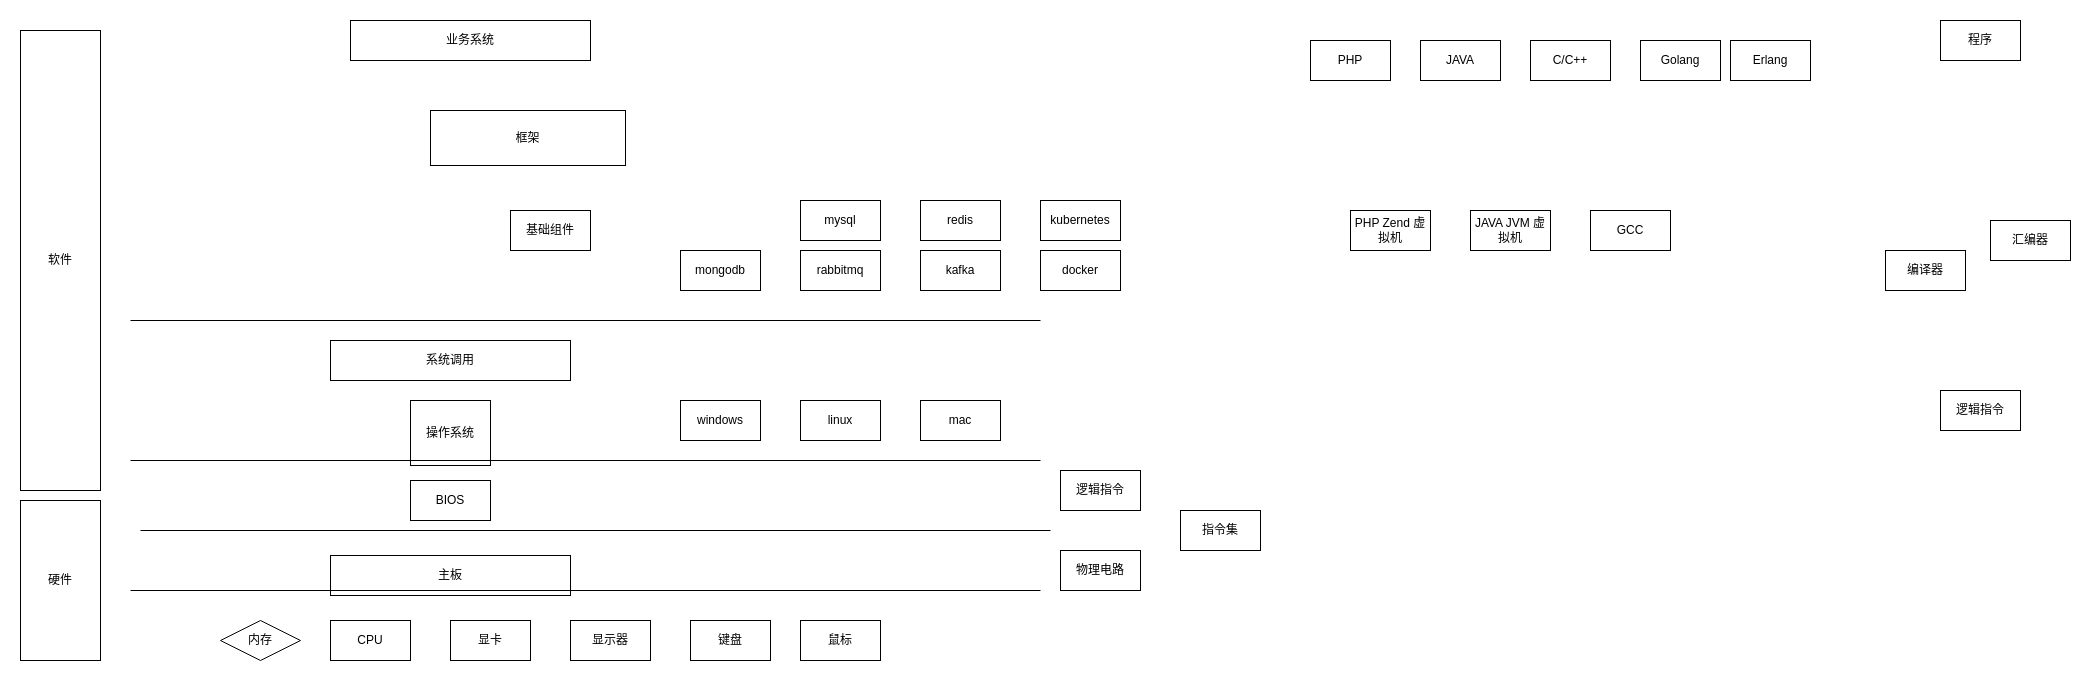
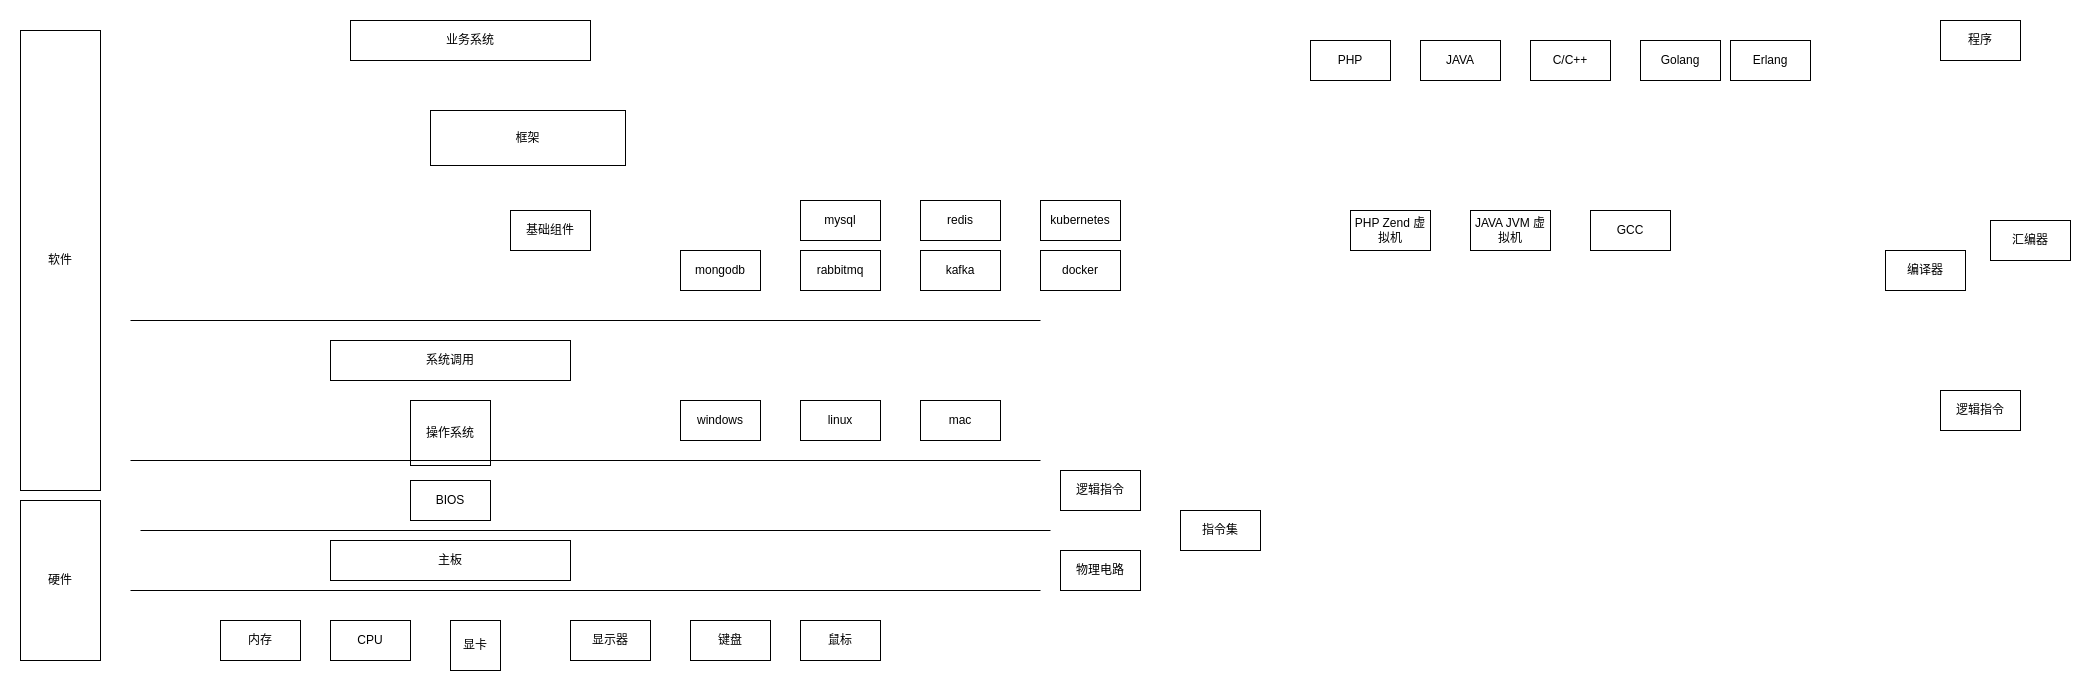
  <mxCell id="0" />
  <mxCell id="1" parent="0" />
  <mxCell id="2" value="PHP" style="rounded=0;whiteSpace=wrap;html=1;fillColor=none;" vertex="1" parent="1"><mxGeometry x="1310" y="40" width="80" height="40" as="geometry" /></mxCell>
  <mxCell id="3" value="Golang" style="rounded=0;whiteSpace=wrap;html=1;fillColor=none;" vertex="1" parent="1"><mxGeometry x="1640" y="40" width="80" height="40" as="geometry" /></mxCell>
  <mxCell id="4" value="C/C++" style="rounded=0;whiteSpace=wrap;html=1;fillColor=none;" vertex="1" parent="1"><mxGeometry x="1530" y="40" width="80" height="40" as="geometry" /></mxCell>
  <mxCell id="5" value="业务系统" style="rounded=0;whiteSpace=wrap;html=1;fillColor=none;" vertex="1" parent="1"><mxGeometry x="350" y="20" width="240" height="40" as="geometry" /></mxCell>
  <mxCell id="6" value="mysql" style="rounded=0;whiteSpace=wrap;html=1;fillColor=none;" vertex="1" parent="1"><mxGeometry x="800" y="200" width="80" height="40" as="geometry" /></mxCell>
  <mxCell id="7" value="redis" style="rounded=0;whiteSpace=wrap;html=1;fillColor=none;" vertex="1" parent="1"><mxGeometry x="920" y="200" width="80" height="40" as="geometry" /></mxCell>
  <mxCell id="8" value="kafka" style="rounded=0;whiteSpace=wrap;html=1;fillColor=none;" vertex="1" parent="1"><mxGeometry x="920" y="250" width="80" height="40" as="geometry" /></mxCell>
  <mxCell id="9" value="rabbitmq" style="rounded=0;whiteSpace=wrap;html=1;fillColor=none;" vertex="1" parent="1"><mxGeometry x="800" y="250" width="80" height="40" as="geometry" /></mxCell>
  <mxCell id="10" value="mongodb" style="rounded=0;whiteSpace=wrap;html=1;fillColor=none;" vertex="1" parent="1"><mxGeometry x="680" y="250" width="80" height="40" as="geometry" /></mxCell>
  <mxCell id="11" value="基础组件" style="rounded=0;whiteSpace=wrap;html=1;fillColor=none;" vertex="1" parent="1"><mxGeometry x="510" y="210" width="80" height="40" as="geometry" /></mxCell>
  <mxCell id="12" value="操作系统" style="rounded=0;whiteSpace=wrap;html=1;fillColor=none;" vertex="1" parent="1"><mxGeometry x="410" y="400" width="80" height="65" as="geometry" /></mxCell>
  <mxCell id="13" value="linux" style="rounded=0;whiteSpace=wrap;html=1;fillColor=none;" vertex="1" parent="1"><mxGeometry x="800" y="400" width="80" height="40" as="geometry" /></mxCell>
  <mxCell id="14" value="BIOS" style="rounded=0;whiteSpace=wrap;html=1;fillColor=none;" vertex="1" parent="1"><mxGeometry x="410" y="480" width="80" height="40" as="geometry" /></mxCell>
- <mxCell id="15" value="主板" style="rounded=0;whiteSpace=wrap;html=1;fillColor=none;" vertex="1" parent="1"><mxGeometry x="330" y="555" width="240" height="40" as="geometry" /></mxCell>
+ <mxCell id="15" value="主板" style="rounded=0;whiteSpace=wrap;html=1;fillColor=none;" vertex="1" parent="1"><mxGeometry x="330" y="540" width="240" height="40" as="geometry" /></mxCell>
  <mxCell id="16" value="CPU" style="rounded=0;whiteSpace=wrap;html=1;fillColor=none;" vertex="1" parent="1"><mxGeometry x="330" y="620" width="80" height="40" as="geometry" /></mxCell>
  <mxCell id="17" value="系统调用" style="rounded=0;whiteSpace=wrap;html=1;fillColor=none;" vertex="1" parent="1"><mxGeometry x="330" y="340" width="240" height="40" as="geometry" /></mxCell>
- <mxCell id="18" value="显卡" style="rounded=0;whiteSpace=wrap;html=1;fillColor=none;" vertex="1" parent="1"><mxGeometry x="450" y="620" width="80" height="40" as="geometry" /></mxCell>
+ <mxCell id="18" value="显卡" style="rounded=0;whiteSpace=wrap;html=1;fillColor=none;" vertex="1" parent="1"><mxGeometry x="450" y="620" width="50" height="50" as="geometry" /></mxCell>
  <mxCell id="19" value="键盘" style="rounded=0;whiteSpace=wrap;html=1;fillColor=none;" vertex="1" parent="1"><mxGeometry x="690" y="620" width="80" height="40" as="geometry" /></mxCell>
  <mxCell id="20" value="显示器" style="rounded=0;whiteSpace=wrap;html=1;fillColor=none;" vertex="1" parent="1"><mxGeometry x="570" y="620" width="80" height="40" as="geometry" /></mxCell>
  <mxCell id="21" style="edgeStyle=orthogonalEdgeStyle;rounded=0;orthogonalLoop=1;jettySize=auto;html=1;exitX=0.5;exitY=1;exitDx=0;exitDy=0;" edge="1" parent="1" source="20" target="20"><mxGeometry relative="1" as="geometry" /></mxCell>
  <mxCell id="22" value="Erlang" style="rounded=0;whiteSpace=wrap;html=1;fillColor=none;" vertex="1" parent="1"><mxGeometry x="1730" y="40" width="80" height="40" as="geometry" /></mxCell>
  <mxCell id="23" value="框架" style="rounded=0;whiteSpace=wrap;html=1;fillColor=none;" vertex="1" parent="1"><mxGeometry x="430" y="110" width="195" height="55" as="geometry" /></mxCell>
  <mxCell id="24" value="JAVA" style="rounded=0;whiteSpace=wrap;html=1;fillColor=none;" vertex="1" parent="1"><mxGeometry x="1420" y="40" width="80" height="40" as="geometry" /></mxCell>
  <mxCell id="25" value="编译器" style="rounded=0;whiteSpace=wrap;html=1;fillColor=none;" vertex="1" parent="1"><mxGeometry x="1885" y="250" width="80" height="40" as="geometry" /></mxCell>
  <mxCell id="26" value="汇编器" style="rounded=0;whiteSpace=wrap;html=1;fillColor=none;" vertex="1" parent="1"><mxGeometry x="1990" y="220" width="80" height="40" as="geometry" /></mxCell>
  <mxCell id="27" value="程序" style="rounded=0;whiteSpace=wrap;html=1;fillColor=none;" vertex="1" parent="1"><mxGeometry x="1940" y="20" width="80" height="40" as="geometry" /></mxCell>
  <mxCell id="28" value="" style="endArrow=none;html=1;rounded=0;" edge="1" parent="1"><mxGeometry width="50" height="50" relative="1" as="geometry"><mxPoint x="130" y="320" as="sourcePoint" /><mxPoint x="1040" y="320" as="targetPoint" /></mxGeometry></mxCell>
  <mxCell id="29" value="windows" style="rounded=0;whiteSpace=wrap;html=1;fillColor=none;" vertex="1" parent="1"><mxGeometry x="680" y="400" width="80" height="40" as="geometry" /></mxCell>
  <mxCell id="30" value="mac" style="rounded=0;whiteSpace=wrap;html=1;fillColor=none;" vertex="1" parent="1"><mxGeometry x="920" y="400" width="80" height="40" as="geometry" /></mxCell>
  <mxCell id="31" value="" style="endArrow=none;html=1;rounded=0;" edge="1" parent="1"><mxGeometry width="50" height="50" relative="1" as="geometry"><mxPoint x="130" y="590" as="sourcePoint" /><mxPoint x="1040" y="590" as="targetPoint" /></mxGeometry></mxCell>
  <mxCell id="32" value="" style="endArrow=none;html=1;rounded=0;" edge="1" parent="1"><mxGeometry width="50" height="50" relative="1" as="geometry"><mxPoint x="130" y="460" as="sourcePoint" /><mxPoint x="1040" y="460" as="targetPoint" /></mxGeometry></mxCell>
  <mxCell id="33" value="逻辑指令" style="rounded=0;whiteSpace=wrap;html=1;fillColor=none;" vertex="1" parent="1"><mxGeometry x="1940" y="390" width="80" height="40" as="geometry" /></mxCell>
  <mxCell id="34" value="指令集" style="rounded=0;whiteSpace=wrap;html=1;fillColor=none;" vertex="1" parent="1"><mxGeometry x="1180" y="510" width="80" height="40" as="geometry" /></mxCell>
  <mxCell id="35" value="逻辑指令" style="rounded=0;whiteSpace=wrap;html=1;fillColor=none;" vertex="1" parent="1"><mxGeometry x="1060" y="470" width="80" height="40" as="geometry" /></mxCell>
  <mxCell id="36" value="物理电路" style="rounded=0;whiteSpace=wrap;html=1;fillColor=none;" vertex="1" parent="1"><mxGeometry x="1060" y="550" width="80" height="40" as="geometry" /></mxCell>
  <mxCell id="37" value="" style="endArrow=none;html=1;rounded=0;" edge="1" parent="1"><mxGeometry width="50" height="50" relative="1" as="geometry"><mxPoint x="140" y="530" as="sourcePoint" /><mxPoint x="1050" y="530" as="targetPoint" /></mxGeometry></mxCell>
  <mxCell id="38" value="软件" style="rounded=0;whiteSpace=wrap;html=1;fillColor=none;" vertex="1" parent="1"><mxGeometry x="20" y="30" width="80" height="460" as="geometry" /></mxCell>
  <mxCell id="39" value="硬件" style="rounded=0;whiteSpace=wrap;html=1;fillColor=none;" vertex="1" parent="1"><mxGeometry x="20" y="500" width="80" height="160" as="geometry" /></mxCell>
  <mxCell id="40" value="docker" style="rounded=0;whiteSpace=wrap;html=1;fillColor=none;" vertex="1" parent="1"><mxGeometry x="1040" y="250" width="80" height="40" as="geometry" /></mxCell>
  <mxCell id="41" value="PHP Zend 虚拟机" style="rounded=0;whiteSpace=wrap;html=1;fillColor=none;" vertex="1" parent="1"><mxGeometry x="1350" y="210" width="80" height="40" as="geometry" /></mxCell>
  <mxCell id="42" value="JAVA JVM 虚拟机" style="rounded=0;whiteSpace=wrap;html=1;fillColor=none;" vertex="1" parent="1"><mxGeometry x="1470" y="210" width="80" height="40" as="geometry" /></mxCell>
  <mxCell id="43" value="GCC" style="rounded=0;whiteSpace=wrap;html=1;fillColor=none;" vertex="1" parent="1"><mxGeometry x="1590" y="210" width="80" height="40" as="geometry" /></mxCell>
  <mxCell id="44" value="kubernetes" style="rounded=0;whiteSpace=wrap;html=1;fillColor=none;" vertex="1" parent="1"><mxGeometry x="1040" y="200" width="80" height="40" as="geometry" /></mxCell>
- <mxCell id="45" value="内存" style="rhombus;whiteSpace=wrap;html=1;fillColor=none;" vertex="1" parent="1"><mxGeometry x="220" y="620" width="80" height="40" as="geometry" /></mxCell>
+ <mxCell id="45" value="内存" style="rounded=0;whiteSpace=wrap;html=1;fillColor=none;" vertex="1" parent="1"><mxGeometry x="220" y="620" width="80" height="40" as="geometry" /></mxCell>
  <mxCell id="46" value="鼠标" style="rounded=0;whiteSpace=wrap;html=1;fillColor=none;" vertex="1" parent="1"><mxGeometry x="800" y="620" width="80" height="40" as="geometry" /></mxCell>
